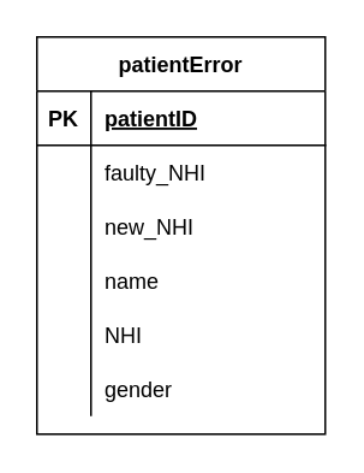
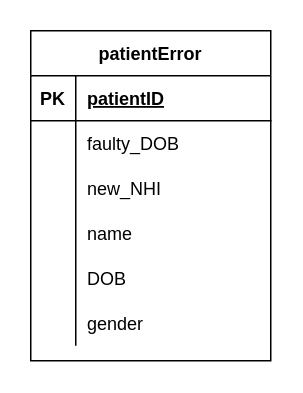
  <mxCell id="0" />
  <mxCell id="1" parent="0" />
  <mxCell id="2" value="patientError" style="shape=table;startSize=30;container=1;collapsible=1;childLayout=tableLayout;fixedRows=1;rowLines=0;fontStyle=1;align=center;resizeLast=1;swimlaneFillColor=default;" vertex="1" parent="1"><mxGeometry x="20" y="20" width="160" height="220" as="geometry" /></mxCell>
  <mxCell id="3" value="" style="shape=tableRow;horizontal=0;startSize=0;swimlaneHead=0;swimlaneBody=0;fillColor=none;collapsible=0;dropTarget=0;points=[[0,0.5],[1,0.5]];portConstraint=eastwest;top=0;left=0;right=0;bottom=1;swimlaneFillColor=default;" vertex="1" parent="2"><mxGeometry y="30" width="160" height="30" as="geometry" /></mxCell>
  <mxCell id="4" value="PK" style="shape=partialRectangle;connectable=0;fillColor=none;top=0;left=0;bottom=0;right=0;fontStyle=1;overflow=hidden;swimlaneFillColor=default;" vertex="1" parent="3"><mxGeometry width="30" height="30" as="geometry"><mxRectangle width="30" height="30" as="alternateBounds" /></mxGeometry></mxCell>
  <mxCell id="5" value="patientID" style="shape=partialRectangle;connectable=0;fillColor=none;top=0;left=0;bottom=0;right=0;align=left;spacingLeft=6;fontStyle=5;overflow=hidden;swimlaneFillColor=default;" vertex="1" parent="3"><mxGeometry x="30" width="130" height="30" as="geometry"><mxRectangle width="130" height="30" as="alternateBounds" /></mxGeometry></mxCell>
  <mxCell id="6" value="" style="shape=tableRow;horizontal=0;startSize=0;swimlaneHead=0;swimlaneBody=0;fillColor=none;collapsible=0;dropTarget=0;points=[[0,0.5],[1,0.5]];portConstraint=eastwest;top=0;left=0;right=0;bottom=0;swimlaneFillColor=default;" vertex="1" parent="2"><mxGeometry y="60" width="160" height="30" as="geometry" /></mxCell>
  <mxCell id="7" value="" style="shape=partialRectangle;connectable=0;fillColor=none;top=0;left=0;bottom=0;right=0;editable=1;overflow=hidden;swimlaneFillColor=default;" vertex="1" parent="6"><mxGeometry width="30" height="30" as="geometry"><mxRectangle width="30" height="30" as="alternateBounds" /></mxGeometry></mxCell>
- <mxCell id="8" value="faulty_NHI" style="shape=partialRectangle;connectable=0;fillColor=none;top=0;left=0;bottom=0;right=0;align=left;spacingLeft=6;overflow=hidden;swimlaneFillColor=default;" vertex="1" parent="6"><mxGeometry x="30" width="130" height="30" as="geometry"><mxRectangle width="130" height="30" as="alternateBounds" /></mxGeometry></mxCell>
+ <mxCell id="8" value="faulty_DOB" style="shape=partialRectangle;connectable=0;fillColor=none;top=0;left=0;bottom=0;right=0;align=left;spacingLeft=6;overflow=hidden;swimlaneFillColor=default;" vertex="1" parent="6"><mxGeometry x="30" width="130" height="30" as="geometry"><mxRectangle width="130" height="30" as="alternateBounds" /></mxGeometry></mxCell>
  <mxCell id="9" style="shape=tableRow;horizontal=0;startSize=0;swimlaneHead=0;swimlaneBody=0;fillColor=none;collapsible=0;dropTarget=0;points=[[0,0.5],[1,0.5]];portConstraint=eastwest;top=0;left=0;right=0;bottom=0;swimlaneFillColor=default;" vertex="1" parent="2"><mxGeometry y="90" width="160" height="30" as="geometry" /></mxCell>
  <mxCell id="10" style="shape=partialRectangle;connectable=0;fillColor=none;top=0;left=0;bottom=0;right=0;editable=1;overflow=hidden;swimlaneFillColor=default;" vertex="1" parent="9"><mxGeometry width="30" height="30" as="geometry"><mxRectangle width="30" height="30" as="alternateBounds" /></mxGeometry></mxCell>
  <mxCell id="11" value="new_NHI" style="shape=partialRectangle;connectable=0;fillColor=none;top=0;left=0;bottom=0;right=0;align=left;spacingLeft=6;overflow=hidden;swimlaneFillColor=default;" vertex="1" parent="9"><mxGeometry x="30" width="130" height="30" as="geometry"><mxRectangle width="130" height="30" as="alternateBounds" /></mxGeometry></mxCell>
  <mxCell id="12" style="shape=tableRow;horizontal=0;startSize=0;swimlaneHead=0;swimlaneBody=0;fillColor=none;collapsible=0;dropTarget=0;points=[[0,0.5],[1,0.5]];portConstraint=eastwest;top=0;left=0;right=0;bottom=0;swimlaneFillColor=default;" vertex="1" parent="2"><mxGeometry y="120" width="160" height="30" as="geometry" /></mxCell>
  <mxCell id="13" style="shape=partialRectangle;connectable=0;fillColor=none;top=0;left=0;bottom=0;right=0;editable=1;overflow=hidden;swimlaneFillColor=default;" vertex="1" parent="12"><mxGeometry width="30" height="30" as="geometry"><mxRectangle width="30" height="30" as="alternateBounds" /></mxGeometry></mxCell>
  <mxCell id="14" value="name" style="shape=partialRectangle;connectable=0;fillColor=none;top=0;left=0;bottom=0;right=0;align=left;spacingLeft=6;overflow=hidden;swimlaneFillColor=default;" vertex="1" parent="12"><mxGeometry x="30" width="130" height="30" as="geometry"><mxRectangle width="130" height="30" as="alternateBounds" /></mxGeometry></mxCell>
  <mxCell id="15" style="shape=tableRow;horizontal=0;startSize=0;swimlaneHead=0;swimlaneBody=0;fillColor=none;collapsible=0;dropTarget=0;points=[[0,0.5],[1,0.5]];portConstraint=eastwest;top=0;left=0;right=0;bottom=0;swimlaneFillColor=default;" vertex="1" parent="2"><mxGeometry y="150" width="160" height="30" as="geometry" /></mxCell>
  <mxCell id="16" style="shape=partialRectangle;connectable=0;fillColor=none;top=0;left=0;bottom=0;right=0;editable=1;overflow=hidden;swimlaneFillColor=default;" vertex="1" parent="15"><mxGeometry width="30" height="30" as="geometry"><mxRectangle width="30" height="30" as="alternateBounds" /></mxGeometry></mxCell>
- <mxCell id="17" value="NHI" style="shape=partialRectangle;connectable=0;fillColor=none;top=0;left=0;bottom=0;right=0;align=left;spacingLeft=6;overflow=hidden;swimlaneFillColor=default;" vertex="1" parent="15"><mxGeometry x="30" width="130" height="30" as="geometry"><mxRectangle width="130" height="30" as="alternateBounds" /></mxGeometry></mxCell>
+ <mxCell id="17" value="DOB" style="shape=partialRectangle;connectable=0;fillColor=none;top=0;left=0;bottom=0;right=0;align=left;spacingLeft=6;overflow=hidden;swimlaneFillColor=default;" vertex="1" parent="15"><mxGeometry x="30" width="130" height="30" as="geometry"><mxRectangle width="130" height="30" as="alternateBounds" /></mxGeometry></mxCell>
  <mxCell id="18" style="shape=tableRow;horizontal=0;startSize=0;swimlaneHead=0;swimlaneBody=0;fillColor=none;collapsible=0;dropTarget=0;points=[[0,0.5],[1,0.5]];portConstraint=eastwest;top=0;left=0;right=0;bottom=0;swimlaneFillColor=default;" vertex="1" parent="2"><mxGeometry y="180" width="160" height="30" as="geometry" /></mxCell>
  <mxCell id="19" style="shape=partialRectangle;connectable=0;fillColor=none;top=0;left=0;bottom=0;right=0;editable=1;overflow=hidden;swimlaneFillColor=default;" vertex="1" parent="18"><mxGeometry width="30" height="30" as="geometry"><mxRectangle width="30" height="30" as="alternateBounds" /></mxGeometry></mxCell>
  <mxCell id="20" value="gender" style="shape=partialRectangle;connectable=0;fillColor=none;top=0;left=0;bottom=0;right=0;align=left;spacingLeft=6;overflow=hidden;swimlaneFillColor=default;" vertex="1" parent="18"><mxGeometry x="30" width="130" height="30" as="geometry"><mxRectangle width="130" height="30" as="alternateBounds" /></mxGeometry></mxCell>
